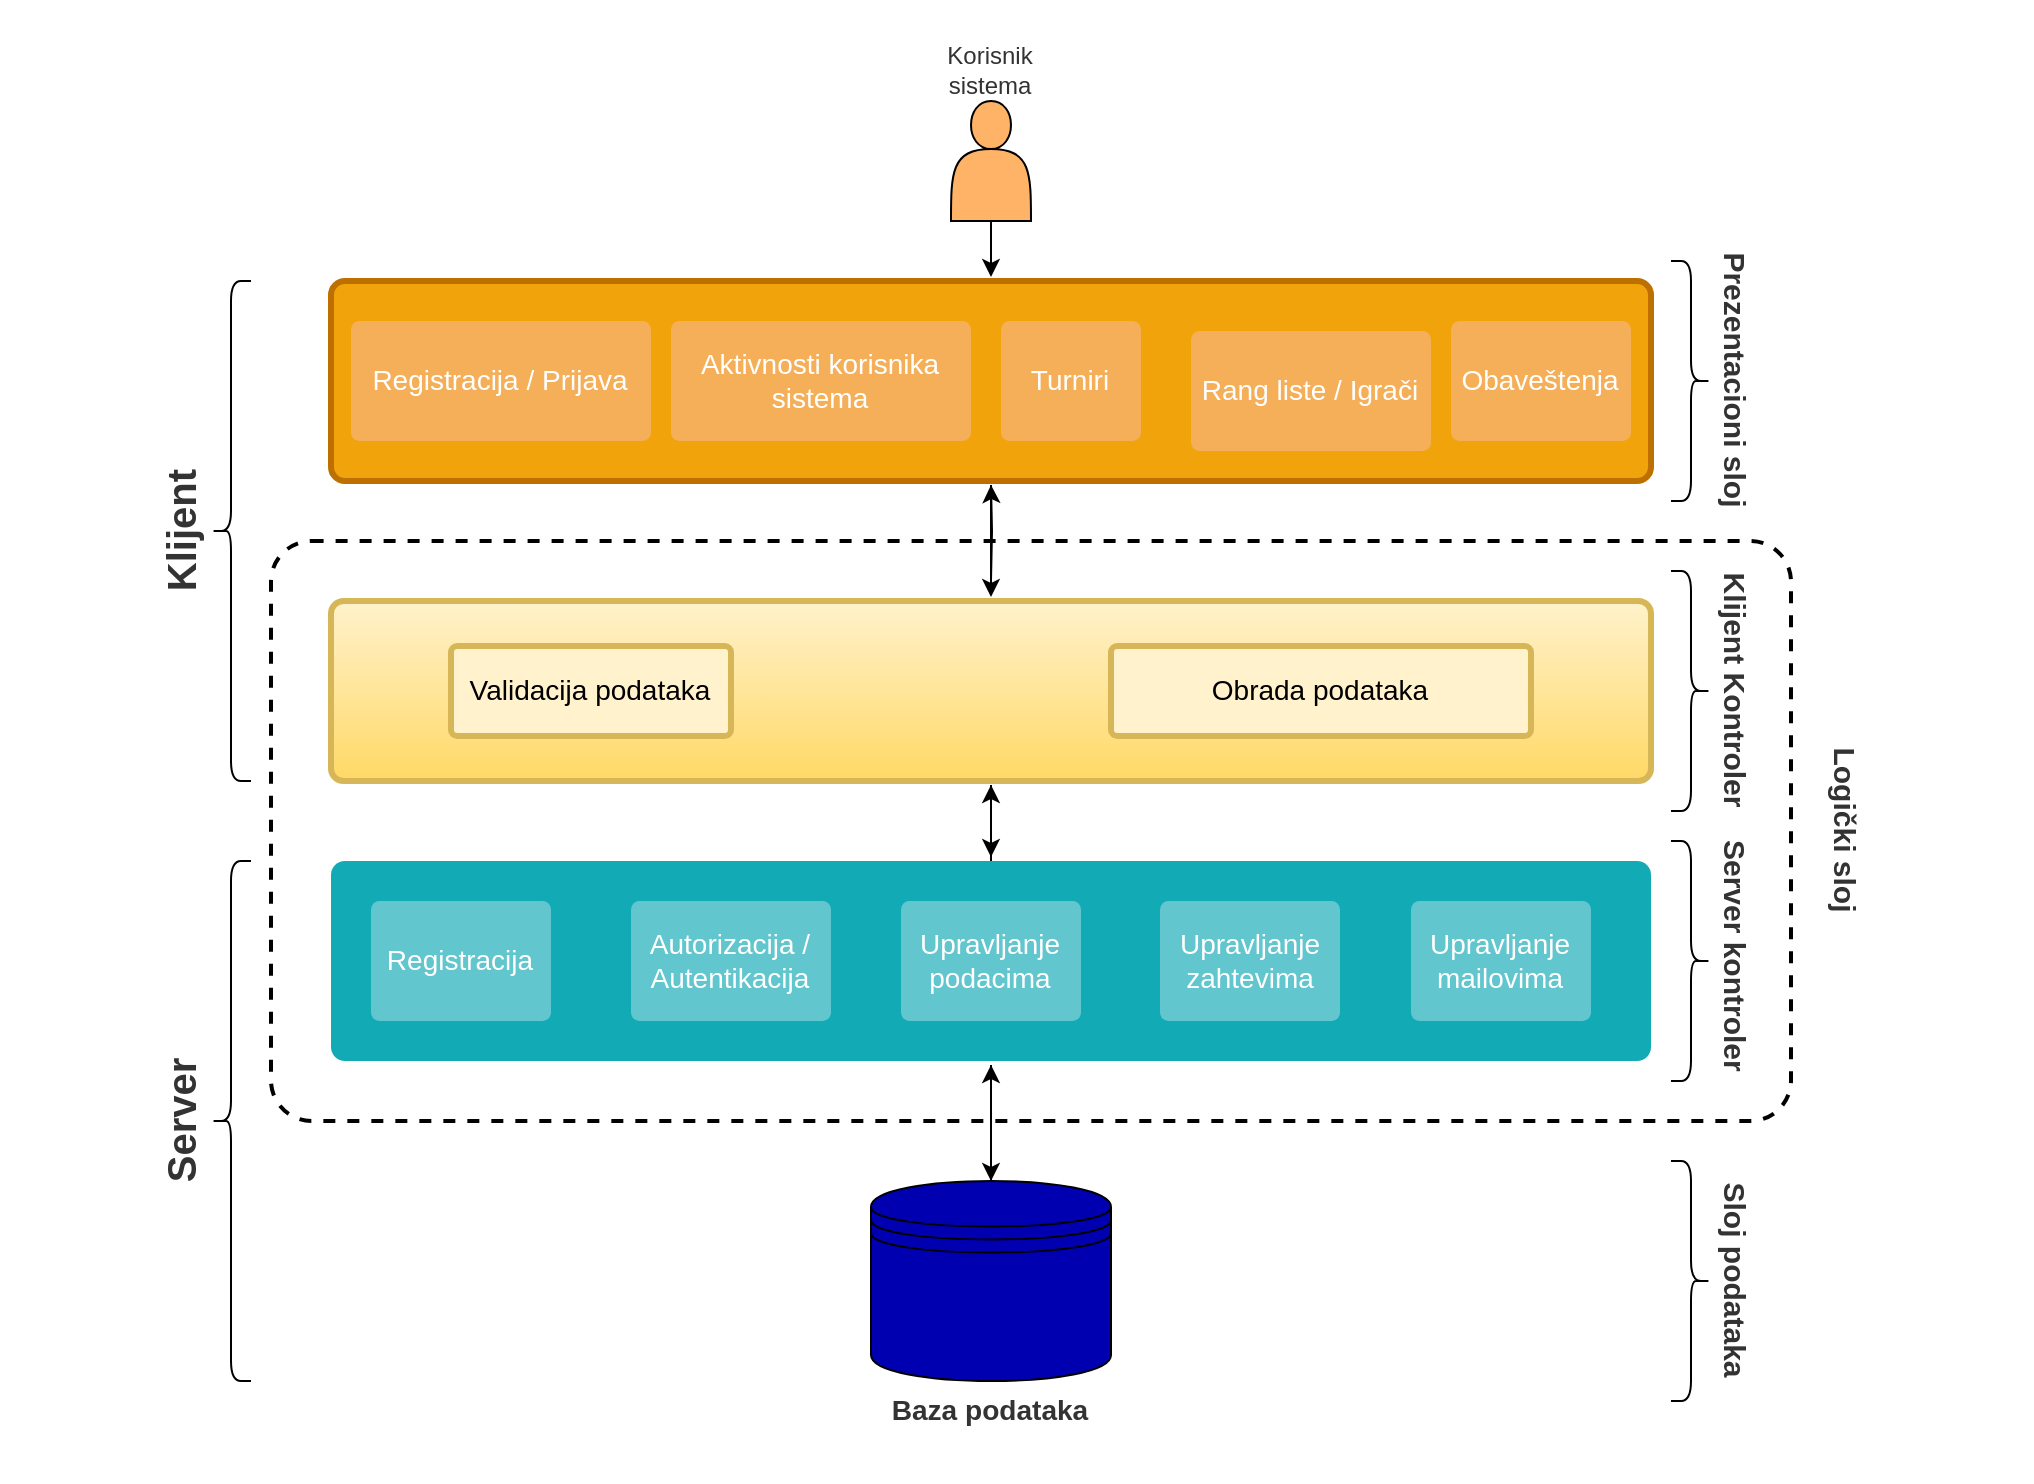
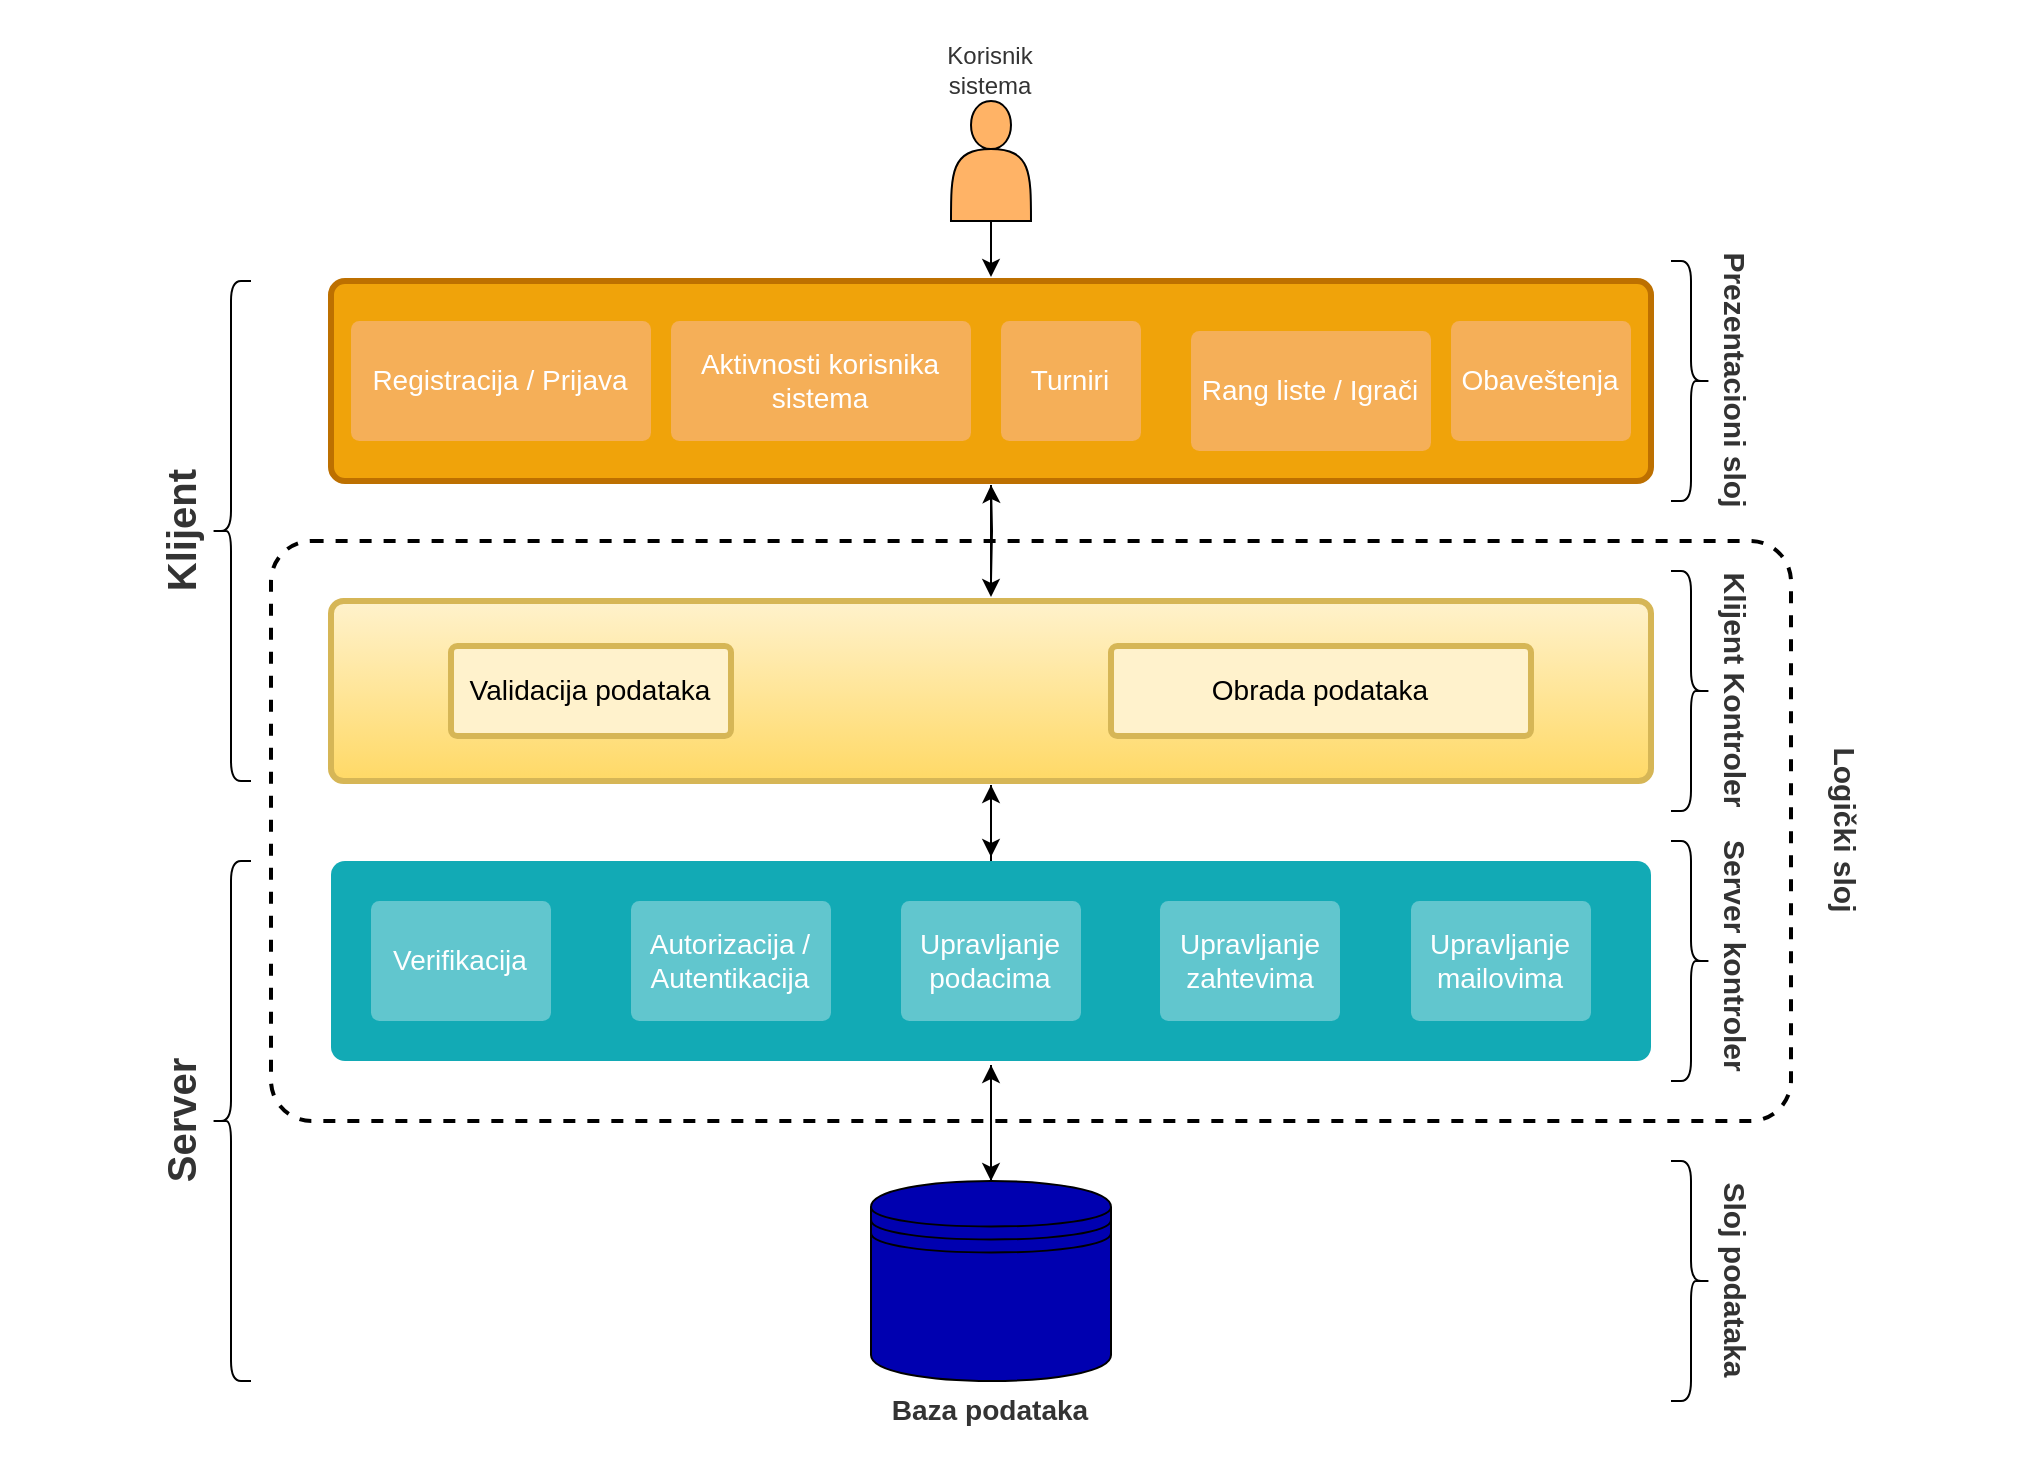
  <mxCell id="0" />
  <mxCell id="1" parent="0" />
  <mxCell id="2" style="edgeStyle=orthogonalEdgeStyle;rounded=0;orthogonalLoop=1;jettySize=auto;html=1;exitX=0.5;exitY=1;exitDx=0;exitDy=0;fontColor=#A9C4EB;" parent="1" source="3" target="11" edge="1"><mxGeometry relative="1" as="geometry" /></mxCell>
  <mxCell id="3" value="" style="rounded=1;whiteSpace=wrap;html=1;shadow=0;labelBackgroundColor=none;strokeColor=#BD7000;strokeWidth=3;fillColor=#f0a30a;fontFamily=Helvetica;fontSize=14;fontColor=#000000;align=center;spacing=5;fontStyle=1;arcSize=7;perimeterSpacing=2;" parent="1" vertex="1"><mxGeometry x="165" y="140" width="660" height="100" as="geometry" /></mxCell>
  <mxCell id="4" value="Registracija / Prijava" style="rounded=1;whiteSpace=wrap;html=1;shadow=0;labelBackgroundColor=none;strokeColor=none;strokeWidth=3;fillColor=#f5af58;fontFamily=Helvetica;fontSize=14;fontColor=#FFFFFF;align=center;spacing=5;arcSize=7;perimeterSpacing=2;" parent="1" vertex="1"><mxGeometry x="175" y="160" width="150" height="60" as="geometry" /></mxCell>
  <mxCell id="5" value="Aktivnosti korisnika sistema" style="rounded=1;whiteSpace=wrap;html=1;shadow=0;labelBackgroundColor=none;strokeColor=none;strokeWidth=3;fillColor=#f5af58;fontFamily=Helvetica;fontSize=14;fontColor=#FFFFFF;align=center;spacing=5;arcSize=7;perimeterSpacing=2;" parent="1" vertex="1"><mxGeometry x="335" y="160" width="150" height="60" as="geometry" /></mxCell>
  <mxCell id="6" value="Turniri" style="rounded=1;whiteSpace=wrap;html=1;shadow=0;labelBackgroundColor=none;strokeColor=none;strokeWidth=3;fillColor=#f5af58;fontFamily=Helvetica;fontSize=14;fontColor=#FFFFFF;align=center;spacing=5;arcSize=7;perimeterSpacing=2;" parent="1" vertex="1"><mxGeometry x="500" y="160" width="70" height="60" as="geometry" /></mxCell>
  <mxCell id="7" value="Rang liste / Igrači" style="rounded=1;whiteSpace=wrap;html=1;shadow=0;labelBackgroundColor=none;strokeColor=none;strokeWidth=3;fillColor=#f5af58;fontFamily=Helvetica;fontSize=14;fontColor=#FFFFFF;align=center;spacing=5;arcSize=7;perimeterSpacing=2;" parent="1" vertex="1"><mxGeometry x="595" y="165" width="120" height="60" as="geometry" /></mxCell>
  <mxCell id="8" value="Obaveštenja" style="rounded=1;whiteSpace=wrap;html=1;shadow=0;labelBackgroundColor=none;strokeColor=none;strokeWidth=3;fillColor=#f5af58;fontFamily=Helvetica;fontSize=14;fontColor=#FFFFFF;align=center;spacing=5;arcSize=7;perimeterSpacing=2;" parent="1" vertex="1"><mxGeometry x="725" y="160" width="90" height="60" as="geometry" /></mxCell>
  <mxCell id="9" style="edgeStyle=orthogonalEdgeStyle;rounded=0;orthogonalLoop=1;jettySize=auto;html=1;fontColor=#A9C4EB;" parent="1" target="3" edge="1"><mxGeometry relative="1" as="geometry"><mxPoint x="495" y="290" as="sourcePoint" /></mxGeometry></mxCell>
  <mxCell id="10" style="edgeStyle=orthogonalEdgeStyle;rounded=0;orthogonalLoop=1;jettySize=auto;html=1;exitX=0.5;exitY=1;exitDx=0;exitDy=0;fontColor=#A9C4EB;" parent="1" source="11" target="16" edge="1"><mxGeometry relative="1" as="geometry" /></mxCell>
  <mxCell id="11" value="" style="rounded=1;whiteSpace=wrap;html=1;shadow=0;labelBackgroundColor=none;strokeColor=#d6b656;strokeWidth=3;fillColor=#fff2cc;fontFamily=Helvetica;fontSize=14;align=center;spacing=5;fontStyle=1;arcSize=7;perimeterSpacing=2;gradientColor=#ffd966;" parent="1" vertex="1"><mxGeometry x="165" y="300" width="660" height="90" as="geometry" /></mxCell>
  <mxCell id="12" value="Validacija podataka" style="rounded=1;whiteSpace=wrap;html=1;shadow=0;labelBackgroundColor=none;strokeColor=#d6b656;strokeWidth=3;fillColor=#fff2cc;fontFamily=Helvetica;fontSize=14;align=center;spacing=5;fontStyle=0;arcSize=7;perimeterSpacing=2;" parent="1" vertex="1"><mxGeometry x="225" y="322.5" width="140" height="45" as="geometry" /></mxCell>
  <mxCell id="13" value="Obrada podataka" style="rounded=1;whiteSpace=wrap;html=1;shadow=0;labelBackgroundColor=none;strokeColor=#d6b656;strokeWidth=3;fillColor=#fff2cc;fontFamily=Helvetica;fontSize=14;align=center;spacing=5;fontStyle=0;arcSize=7;perimeterSpacing=2;" parent="1" vertex="1"><mxGeometry x="555" y="322.5" width="210" height="45" as="geometry" /></mxCell>
  <mxCell id="14" style="edgeStyle=orthogonalEdgeStyle;rounded=0;orthogonalLoop=1;jettySize=auto;html=1;entryX=0.5;entryY=1;entryDx=0;entryDy=0;fontColor=#A9C4EB;" parent="1" target="11" edge="1"><mxGeometry relative="1" as="geometry"><mxPoint x="495" y="438" as="sourcePoint" /><Array as="points"><mxPoint x="495" y="448" /><mxPoint x="495" y="448" /></Array></mxGeometry></mxCell>
  <mxCell id="15" style="edgeStyle=orthogonalEdgeStyle;rounded=0;orthogonalLoop=1;jettySize=auto;html=1;exitX=0.5;exitY=1;exitDx=0;exitDy=0;fontColor=#A9C4EB;entryX=0.5;entryY=0;entryDx=0;entryDy=0;" parent="1" source="16" target="22" edge="1"><mxGeometry relative="1" as="geometry"><mxPoint x="495" y="560" as="targetPoint" /></mxGeometry></mxCell>
  <mxCell id="16" value="" style="rounded=1;whiteSpace=wrap;html=1;shadow=0;labelBackgroundColor=none;strokeColor=none;strokeWidth=3;fillColor=#12aab5;fontFamily=Helvetica;fontSize=14;fontColor=#FFFFFF;align=center;spacing=5;fontStyle=1;arcSize=7;perimeterSpacing=2;" parent="1" vertex="1"><mxGeometry x="165" y="430" width="660" height="100" as="geometry" /></mxCell>
  <mxCell id="17" value="Upravljanje mailovima" style="rounded=1;whiteSpace=wrap;html=1;shadow=0;labelBackgroundColor=none;strokeColor=none;strokeWidth=3;fillColor=#61c6ce;fontFamily=Helvetica;fontSize=14;fontColor=#FFFFFF;align=center;spacing=5;fontStyle=0;arcSize=7;perimeterSpacing=2;" parent="1" vertex="1"><mxGeometry x="705" y="450" width="90" height="60" as="geometry" /></mxCell>
- <mxCell id="18" value="Registracija" style="rounded=1;whiteSpace=wrap;html=1;shadow=0;labelBackgroundColor=none;strokeColor=none;strokeWidth=3;fillColor=#61c6ce;fontFamily=Helvetica;fontSize=14;fontColor=#FFFFFF;align=center;spacing=5;fontStyle=0;arcSize=7;perimeterSpacing=2;" parent="1" vertex="1"><mxGeometry x="185" y="450" width="90" height="60" as="geometry" /></mxCell>
+ <mxCell id="18" value="Verifikacija" style="rounded=1;whiteSpace=wrap;html=1;shadow=0;labelBackgroundColor=none;strokeColor=none;strokeWidth=3;fillColor=#61c6ce;fontFamily=Helvetica;fontSize=14;fontColor=#FFFFFF;align=center;spacing=5;fontStyle=0;arcSize=7;perimeterSpacing=2;" parent="1" vertex="1"><mxGeometry x="185" y="450" width="90" height="60" as="geometry" /></mxCell>
  <mxCell id="19" value="Autorizacija / Autentikacija" style="rounded=1;whiteSpace=wrap;html=1;shadow=0;labelBackgroundColor=none;strokeColor=none;strokeWidth=3;fillColor=#61c6ce;fontFamily=Helvetica;fontSize=14;fontColor=#FFFFFF;align=center;spacing=5;fontStyle=0;arcSize=7;perimeterSpacing=2;" parent="1" vertex="1"><mxGeometry x="315" y="450" width="100" height="60" as="geometry" /></mxCell>
  <mxCell id="20" value="Upravljanje podacima" style="rounded=1;whiteSpace=wrap;html=1;shadow=0;labelBackgroundColor=none;strokeColor=none;strokeWidth=3;fillColor=#61c6ce;fontFamily=Helvetica;fontSize=14;fontColor=#FFFFFF;align=center;spacing=5;fontStyle=0;arcSize=7;perimeterSpacing=2;" parent="1" vertex="1"><mxGeometry x="450" y="450" width="90" height="60" as="geometry" /></mxCell>
  <mxCell id="21" style="edgeStyle=orthogonalEdgeStyle;rounded=0;orthogonalLoop=1;jettySize=auto;html=1;fontSize=20;fontColor=#333333;exitX=0.5;exitY=0;exitDx=0;exitDy=0;" parent="1" source="22" target="16" edge="1"><mxGeometry relative="1" as="geometry"><mxPoint x="495" y="560" as="sourcePoint" /><Array as="points"><mxPoint x="495" y="570" /><mxPoint x="495" y="570" /></Array></mxGeometry></mxCell>
  <mxCell id="22" value="" style="shape=datastore;whiteSpace=wrap;html=1;fontColor=#A9C4EB;fillColor=#0000B0;" parent="1" vertex="1"><mxGeometry x="435" y="590" width="120" height="100" as="geometry" /></mxCell>
  <mxCell id="23" value="&lt;h3&gt;&lt;b&gt;&lt;font color=&quot;#333333&quot;&gt;Baza podataka&lt;/font&gt;&lt;/b&gt;&lt;/h3&gt;" style="text;html=1;strokeColor=none;fillColor=none;align=center;verticalAlign=middle;whiteSpace=wrap;rounded=0;fontColor=none;" parent="1" vertex="1"><mxGeometry x="435" y="690" width="120" height="30" as="geometry" /></mxCell>
  <mxCell id="24" value="" style="shape=curlyBracket;whiteSpace=wrap;html=1;rounded=1;fontColor=#333333;fillColor=#0000B0;" parent="1" vertex="1"><mxGeometry x="105" y="140" width="20" height="250" as="geometry" /></mxCell>
  <mxCell id="25" value="" style="shape=curlyBracket;whiteSpace=wrap;html=1;rounded=1;fontColor=#333333;fillColor=#0000B0;" parent="1" vertex="1"><mxGeometry x="105" y="430" width="20" height="260" as="geometry" /></mxCell>
  <mxCell id="26" value="" style="shape=curlyBracket;whiteSpace=wrap;html=1;rounded=1;flipH=1;fontColor=#333333;fillColor=#0000B0;" parent="1" vertex="1"><mxGeometry x="835" y="130" width="20" height="120" as="geometry" /></mxCell>
  <mxCell id="27" value="" style="shape=curlyBracket;whiteSpace=wrap;html=1;rounded=1;flipH=1;fontColor=#333333;fillColor=#0000B0;" parent="1" vertex="1"><mxGeometry x="835" y="285" width="20" height="120" as="geometry" /></mxCell>
  <mxCell id="28" value="" style="shape=curlyBracket;whiteSpace=wrap;html=1;rounded=1;flipH=1;fontColor=#333333;fillColor=#0000B0;size=0.5;" parent="1" vertex="1"><mxGeometry x="835" y="420" width="20" height="120" as="geometry" /></mxCell>
  <mxCell id="29" value="" style="shape=curlyBracket;whiteSpace=wrap;html=1;rounded=1;flipH=1;fontColor=#333333;fillColor=#0000B0;" parent="1" vertex="1"><mxGeometry x="835" y="580" width="20" height="120" as="geometry" /></mxCell>
  <mxCell id="30" style="edgeStyle=orthogonalEdgeStyle;rounded=0;orthogonalLoop=1;jettySize=auto;html=1;fontColor=#333333;entryX=0.5;entryY=0;entryDx=0;entryDy=0;" parent="1" source="31" target="3" edge="1"><mxGeometry relative="1" as="geometry"><mxPoint x="155" y="190" as="targetPoint" /></mxGeometry></mxCell>
  <mxCell id="31" value="" style="shape=actor;whiteSpace=wrap;html=1;fontColor=#333333;fillColor=#FFB366;" parent="1" vertex="1"><mxGeometry x="475" y="50" width="40" height="60" as="geometry" /></mxCell>
  <mxCell id="32" value="Korisnik sistema" style="text;html=1;strokeColor=none;fillColor=none;align=center;verticalAlign=middle;whiteSpace=wrap;rounded=0;fontColor=#333333;" parent="1" vertex="1"><mxGeometry x="465" y="20" width="60" height="30" as="geometry" /></mxCell>
  <mxCell id="33" value="&lt;h1&gt;&lt;b&gt;&lt;font style=&quot;font-size: 20px&quot;&gt;Klijent&lt;/font&gt;&lt;/b&gt;&lt;/h1&gt;" style="text;html=1;strokeColor=none;fillColor=none;align=center;verticalAlign=middle;whiteSpace=wrap;rounded=0;fontColor=#333333;rotation=270;" parent="1" vertex="1"><mxGeometry x="20" y="225" width="140" height="80" as="geometry" /></mxCell>
  <mxCell id="34" value="&lt;h1&gt;&lt;b&gt;&lt;font style=&quot;font-size: 20px&quot;&gt;Server&lt;/font&gt;&lt;/b&gt;&lt;/h1&gt;" style="text;html=1;strokeColor=none;fillColor=none;align=center;verticalAlign=middle;whiteSpace=wrap;rounded=0;fontColor=#333333;rotation=270;" parent="1" vertex="1"><mxGeometry x="20" y="520" width="140" height="80" as="geometry" /></mxCell>
  <mxCell id="35" value="&lt;h1&gt;&lt;b&gt;&lt;font style=&quot;font-size: 15px&quot;&gt;Prezentacioni sloj&lt;/font&gt;&lt;/b&gt;&lt;/h1&gt;" style="text;html=1;strokeColor=none;fillColor=none;align=center;verticalAlign=middle;whiteSpace=wrap;rounded=0;fontColor=#333333;rotation=90;" parent="1" vertex="1"><mxGeometry x="800" y="150" width="140" height="80" as="geometry" /></mxCell>
  <mxCell id="36" value="&lt;h1&gt;&lt;b&gt;&lt;font style=&quot;font-size: 15px&quot;&gt;Klijent Kontroler&lt;/font&gt;&lt;/b&gt;&lt;/h1&gt;" style="text;html=1;strokeColor=none;fillColor=none;align=center;verticalAlign=middle;whiteSpace=wrap;rounded=0;fontColor=#333333;rotation=90;" parent="1" vertex="1"><mxGeometry x="800" y="305" width="140" height="80" as="geometry" /></mxCell>
  <mxCell id="37" value="&lt;h1&gt;&lt;span style=&quot;font-size: 15px&quot;&gt;Server kontroler&amp;nbsp;&lt;/span&gt;&lt;br&gt;&lt;/h1&gt;" style="text;html=1;strokeColor=none;fillColor=none;align=center;verticalAlign=middle;whiteSpace=wrap;rounded=0;fontColor=#333333;rotation=90;" parent="1" vertex="1"><mxGeometry x="800" y="450" width="140" height="60" as="geometry" /></mxCell>
  <mxCell id="38" value="&lt;h1&gt;&lt;b&gt;&lt;font style=&quot;font-size: 15px&quot;&gt;Sloj podataka&lt;/font&gt;&lt;/b&gt;&lt;/h1&gt;" style="text;html=1;strokeColor=none;fillColor=none;align=center;verticalAlign=middle;whiteSpace=wrap;rounded=0;fontColor=#333333;rotation=90;" parent="1" vertex="1"><mxGeometry x="800" y="600" width="140" height="80" as="geometry" /></mxCell>
  <mxCell id="39" value="Upravljanje zahtevima" style="rounded=1;whiteSpace=wrap;html=1;shadow=0;labelBackgroundColor=none;strokeColor=none;strokeWidth=3;fillColor=#61c6ce;fontFamily=Helvetica;fontSize=14;fontColor=#FFFFFF;align=center;spacing=5;fontStyle=0;arcSize=7;perimeterSpacing=2;" vertex="1" parent="1"><mxGeometry x="579.5" y="450" width="90" height="60" as="geometry" /></mxCell>
  <mxCell id="40" value="" style="rounded=1;whiteSpace=wrap;html=1;shadow=0;labelBackgroundColor=none;strokeWidth=2;fillColor=none;fontFamily=Helvetica;fontSize=14;align=center;spacing=5;fontStyle=1;arcSize=7;perimeterSpacing=3;dashed=1;" vertex="1" parent="1"><mxGeometry x="135" y="270" width="760" height="290" as="geometry" /></mxCell>
  <mxCell id="41" value="&lt;h1&gt;&lt;b&gt;&lt;font style=&quot;font-size: 15px&quot;&gt;Logički sloj&lt;/font&gt;&lt;/b&gt;&lt;/h1&gt;" style="text;html=1;strokeColor=none;fillColor=none;align=center;verticalAlign=middle;whiteSpace=wrap;rounded=0;fontColor=#333333;rotation=90;" vertex="1" parent="1"><mxGeometry x="855" y="375" width="140" height="80" as="geometry" /></mxCell>
